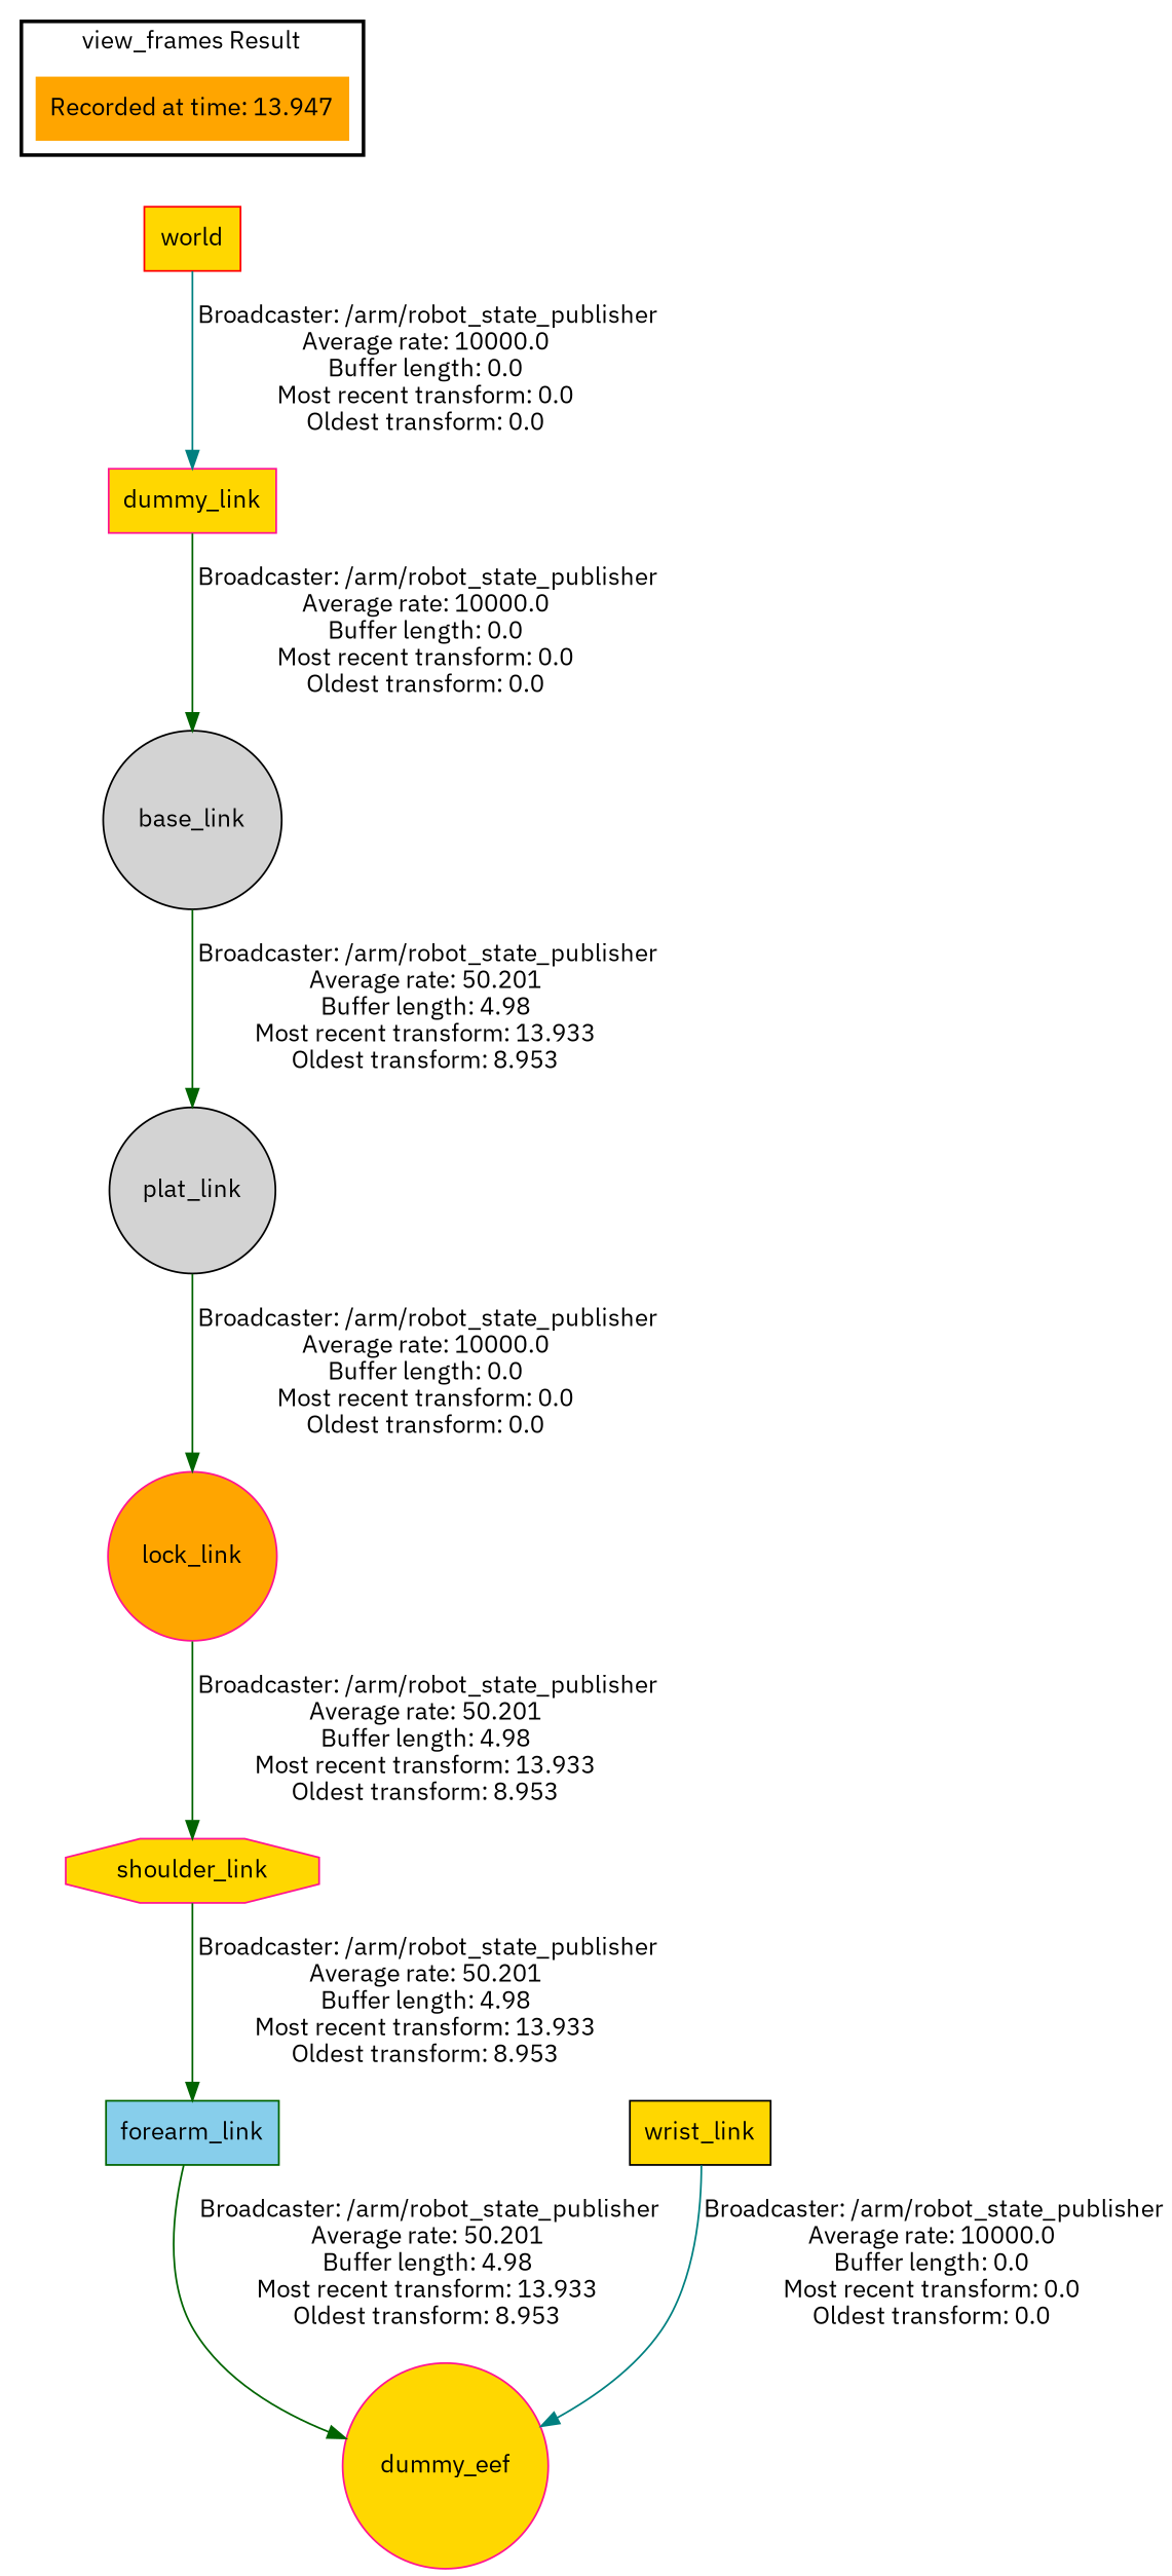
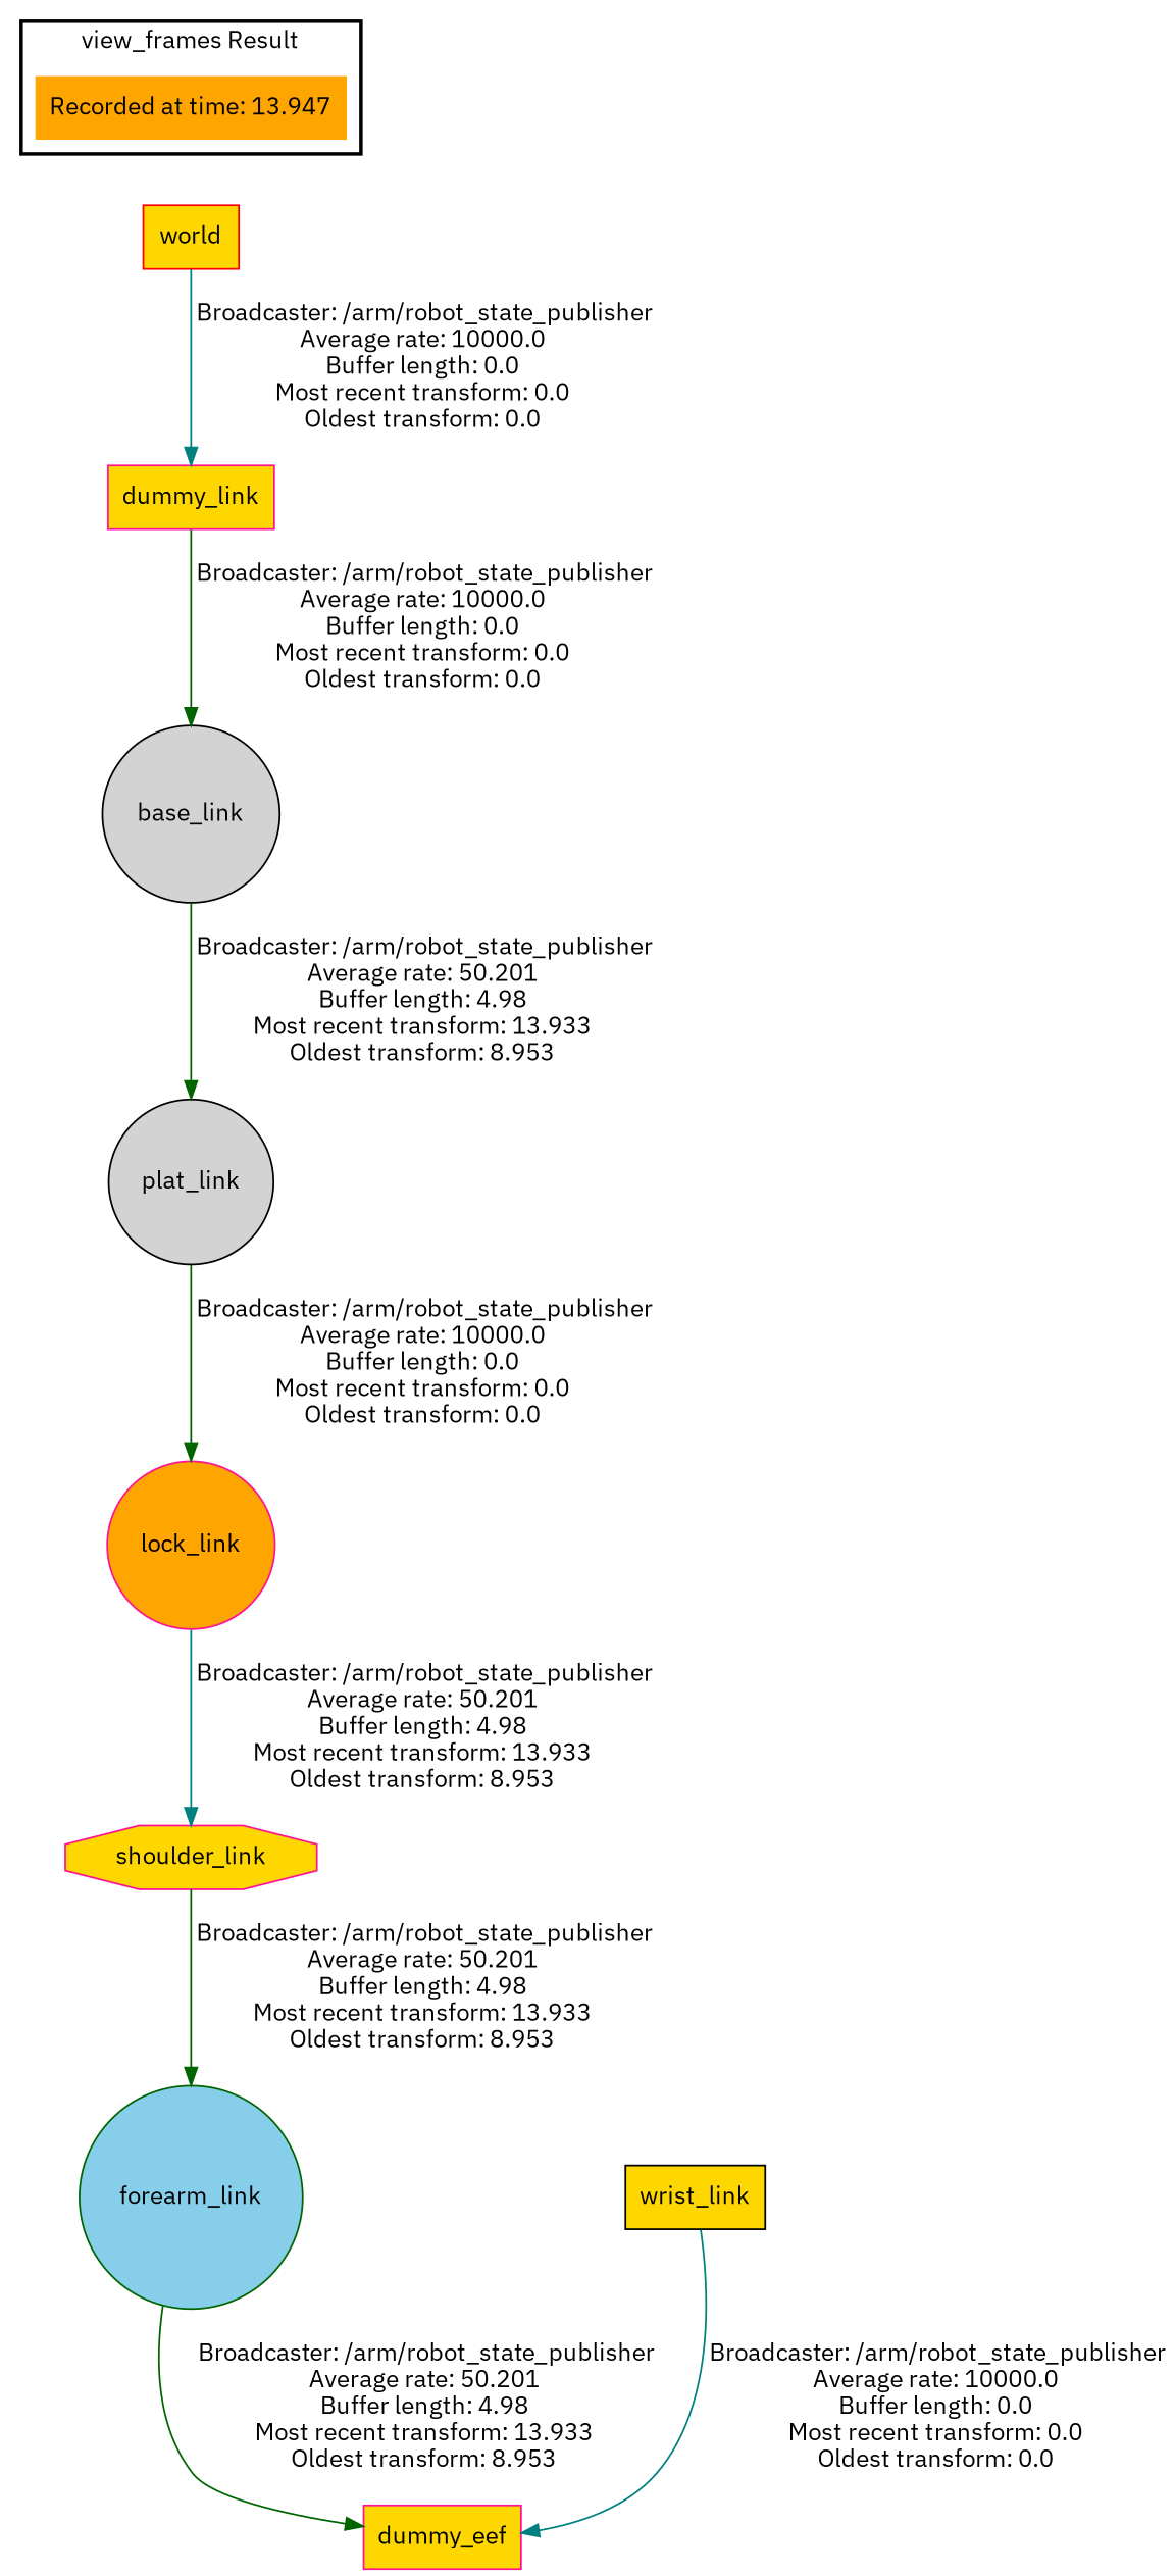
  digraph {
    fontname="IBM Plex Sans"
    node [color=deeppink fillcolor=gold fontname="IBM Plex Sans" shape=circle style=filled]
    edge [fontname="IBM Plex Sans" color=darkgreen]
    "Recorded at time: 13.947" [color=red fillcolor=orange shape=plaintext]
    world [color=red shape=box]
    dummy_link [shape=box]
    base_link [color=black fillcolor=lightgrey]
    plat_link [color=black fillcolor=lightgrey]
    lock_link [fillcolor=orange]
    wrist_link [color=black shape=box]
-   dummy_eef
-   forearm_link [color=darkgreen fillcolor=skyblue shape=box]
+   dummy_eef [shape=box]
+   forearm_link [color=darkgreen fillcolor=skyblue]
    shoulder_link [shape=octagon]
    subgraph cluster_1 {
      color=black
      label="view_frames Result"
      style=bold
      "Recorded at time: 13.947"
    }
    "Recorded at time: 13.947" -> world [style=invis color=""]
    world -> dummy_link [color=teal label=" Broadcaster: /arm/robot_state_publisher\nAverage rate: 10000.0\nBuffer length: 0.0\nMost recent transform: 0.0\nOldest transform: 0.0\n"]
    dummy_link -> base_link [label=" Broadcaster: /arm/robot_state_publisher\nAverage rate: 10000.0\nBuffer length: 0.0\nMost recent transform: 0.0\nOldest transform: 0.0\n"]
    base_link -> plat_link [label=" Broadcaster: /arm/robot_state_publisher\nAverage rate: 50.201\nBuffer length: 4.98\nMost recent transform: 13.933\nOldest transform: 8.953\n"]
    plat_link -> lock_link [label=" Broadcaster: /arm/robot_state_publisher\nAverage rate: 10000.0\nBuffer length: 0.0\nMost recent transform: 0.0\nOldest transform: 0.0\n"]
-   lock_link -> shoulder_link [label=" Broadcaster: /arm/robot_state_publisher\nAverage rate: 50.201\nBuffer length: 4.98\nMost recent transform: 13.933\nOldest transform: 8.953\n"]
+   lock_link -> shoulder_link [color=teal label=" Broadcaster: /arm/robot_state_publisher\nAverage rate: 50.201\nBuffer length: 4.98\nMost recent transform: 13.933\nOldest transform: 8.953\n"]
    wrist_link -> dummy_eef [color=teal label=" Broadcaster: /arm/robot_state_publisher\nAverage rate: 10000.0\nBuffer length: 0.0\nMost recent transform: 0.0\nOldest transform: 0.0\n"]
    forearm_link -> dummy_eef [label=" Broadcaster: /arm/robot_state_publisher\nAverage rate: 50.201\nBuffer length: 4.98\nMost recent transform: 13.933\nOldest transform: 8.953\n"]
    shoulder_link -> forearm_link [label=" Broadcaster: /arm/robot_state_publisher\nAverage rate: 50.201\nBuffer length: 4.98\nMost recent transform: 13.933\nOldest transform: 8.953\n"]
  }
